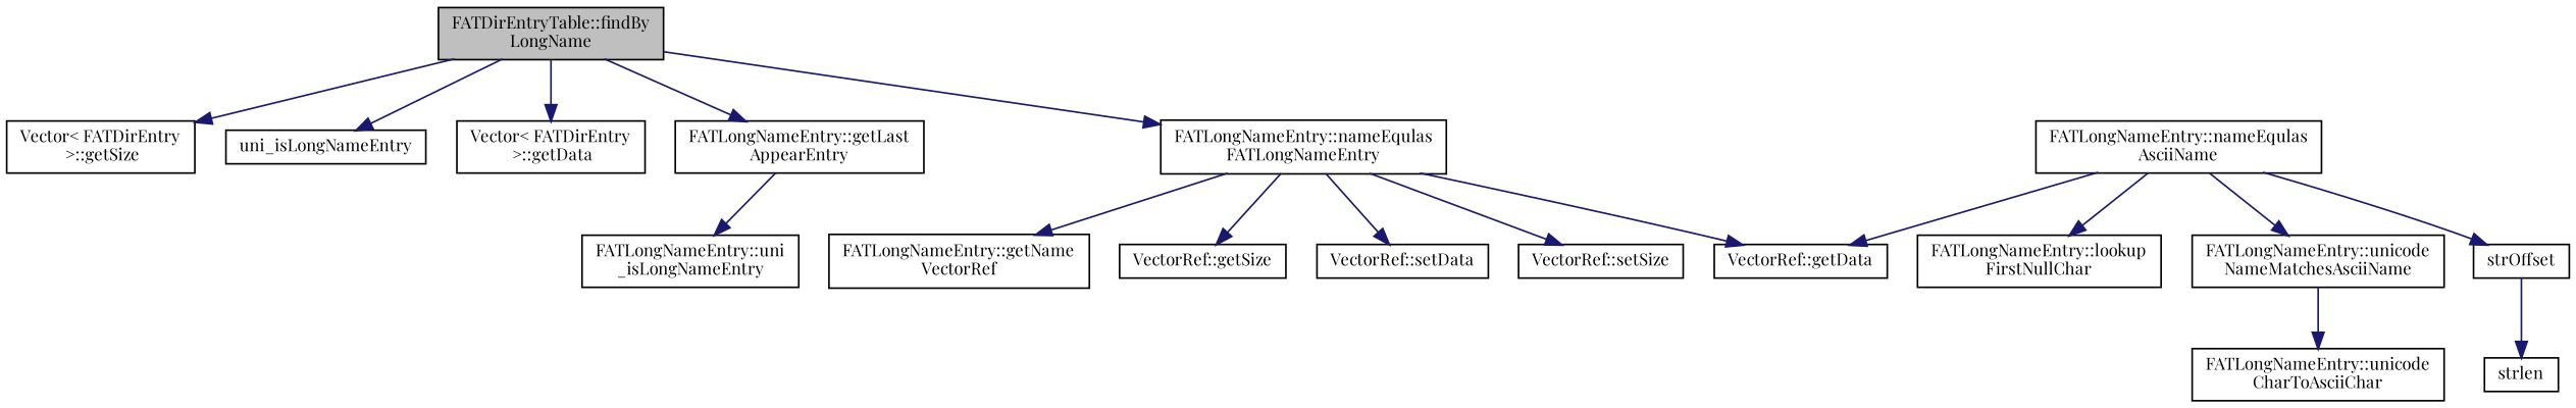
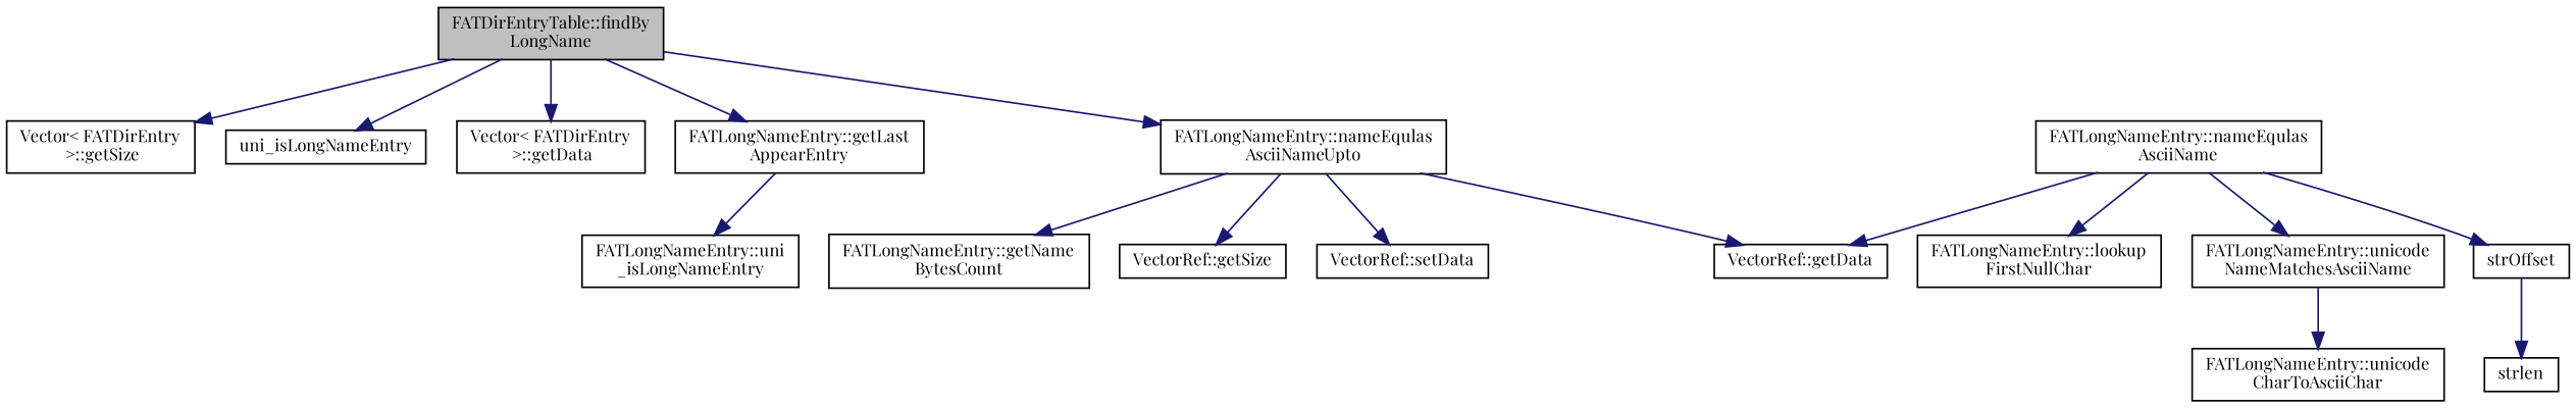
  digraph {
    fontname="Playfair Display"
    rankdir=TB
    node [color=black fillcolor=white fontname="Playfair Display" fontsize=10 shape=record style=filled]
    edge [color=midnightblue fontname="Playfair Display" fontsize=10 labelfontname=Helvetica labelfontsize=10 style=solid]
    n1 [fillcolor=grey75 fontcolor=black height=0.2 label="FATDirEntryTable::findBy\lLongName" width=0.4]
    n2 [height=0.2 label="Vector\< FATDirEntry\l \>::getSize" width=0.4]
    n3 [height=0.2 label=uni_isLongNameEntry width=0.4]
    n4 [height=0.2 label="Vector\< FATDirEntry\l \>::getData" width=0.4]
    n5 [height=0.2 label="FATLongNameEntry::getLast\lAppearEntry" width=0.4]
-   n6 [height=0.2 label="FATLongNameEntry::nameEqulas\lFATLongNameEntry" width=0.4]
+   n6 [height=0.2 label="FATLongNameEntry::nameEqulas\lAsciiNameUpto" width=0.4]
    n7 [height=0.2 label="FATLongNameEntry::uni\l_isLongNameEntry" width=0.4]
    n8 [height=0.2 label="VectorRef::getData" width=0.4]
-   n9 [height=0.2 label="FATLongNameEntry::getName\lVectorRef" width=0.4]
+   n9 [height=0.2 label="FATLongNameEntry::getName\lBytesCount" width=0.4]
    n10 [height=0.2 label="VectorRef::getSize" width=0.4]
    n11 [height=0.2 label="VectorRef::setData" width=0.4]
-   n12 [height=0.2 label="VectorRef::setSize" width=0.4]
    n13 [height=0.2 label="FATLongNameEntry::nameEqulas\lAsciiName" width=0.4]
    n14 [height=0.2 label="FATLongNameEntry::lookup\lFirstNullChar" width=0.4]
    n15 [height=0.2 label="FATLongNameEntry::unicode\lNameMatchesAsciiName" width=0.4]
    n16 [height=0.2 label=strOffset width=0.4]
    n17 [height=0.2 label="FATLongNameEntry::unicode\lCharToAsciiChar" width=0.4]
    n18 [height=0.2 label=strlen width=0.4]
    n1 -> n2
    n1 -> n3
    n1 -> n4
    n1 -> n5
    n1 -> n6
    n5 -> n7
    n6 -> n8
    n6 -> n9
    n6 -> n10
    n6 -> n11
-   n6 -> n12
    n13 -> n8
    n13 -> n14
    n13 -> n15
    n13 -> n16
    n15 -> n17
    n16 -> n18
  }
